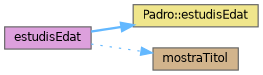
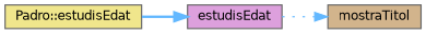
  digraph {
    rankdir=LR
    node [color=grey40 fontname=Helvetica fontsize=10 shape=box style=filled]
    edge [color=steelblue1 fontname=Helvetica fontsize=10 labelfontname=Helvetica labelfontsize=10]
    n1 [color=gray40 fillcolor=plum fontcolor=black height=0.2 label=estudisEdat width=0.4]
    n2 [fillcolor=khaki height=0.2 label="Padro::estudisEdat" width=0.4]
    n3 [fillcolor=tan height=0.2 label=mostraTitol width=0.4]
-   n1 -> n2 [style=bold]
+   n2 -> n1 [style=bold]
    n1 -> n3 [style=dotted]
  }
